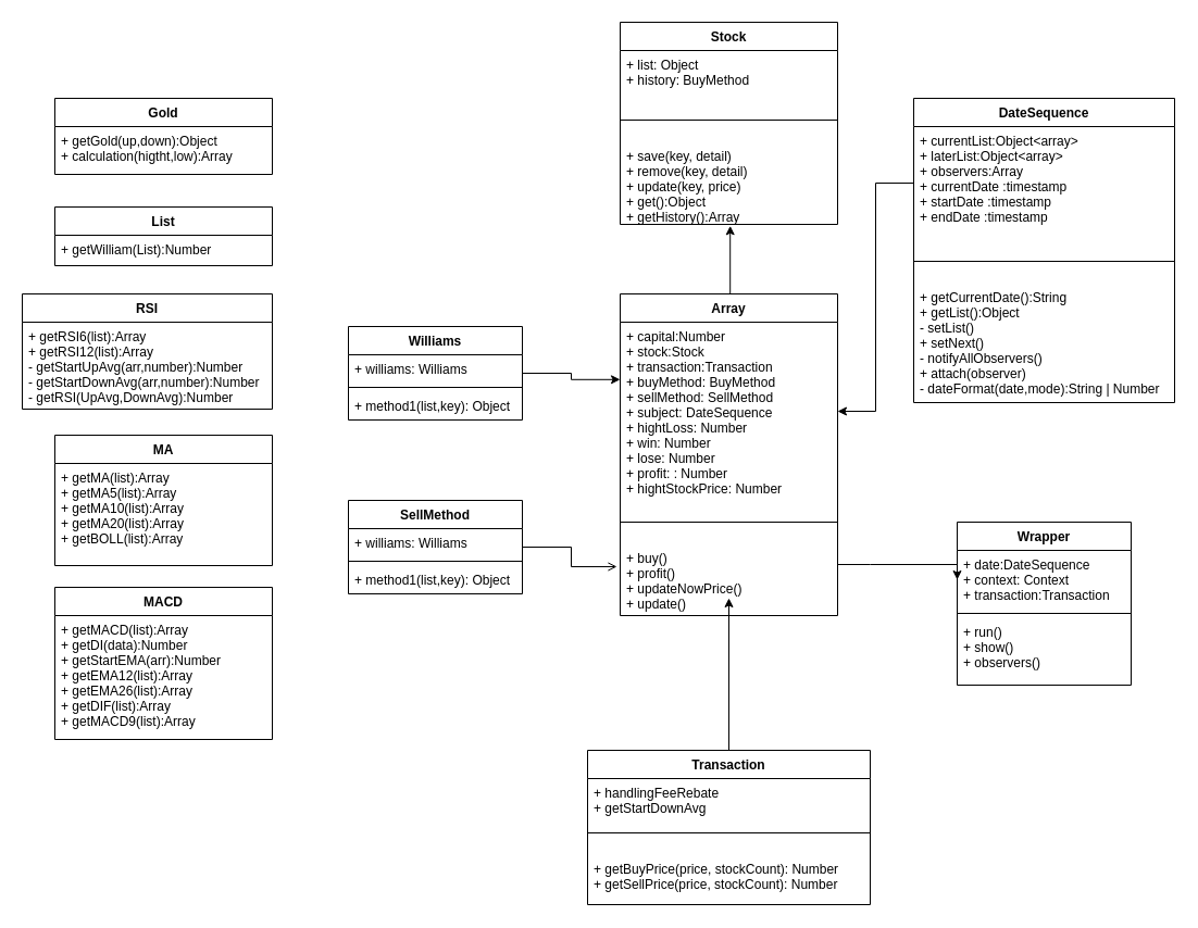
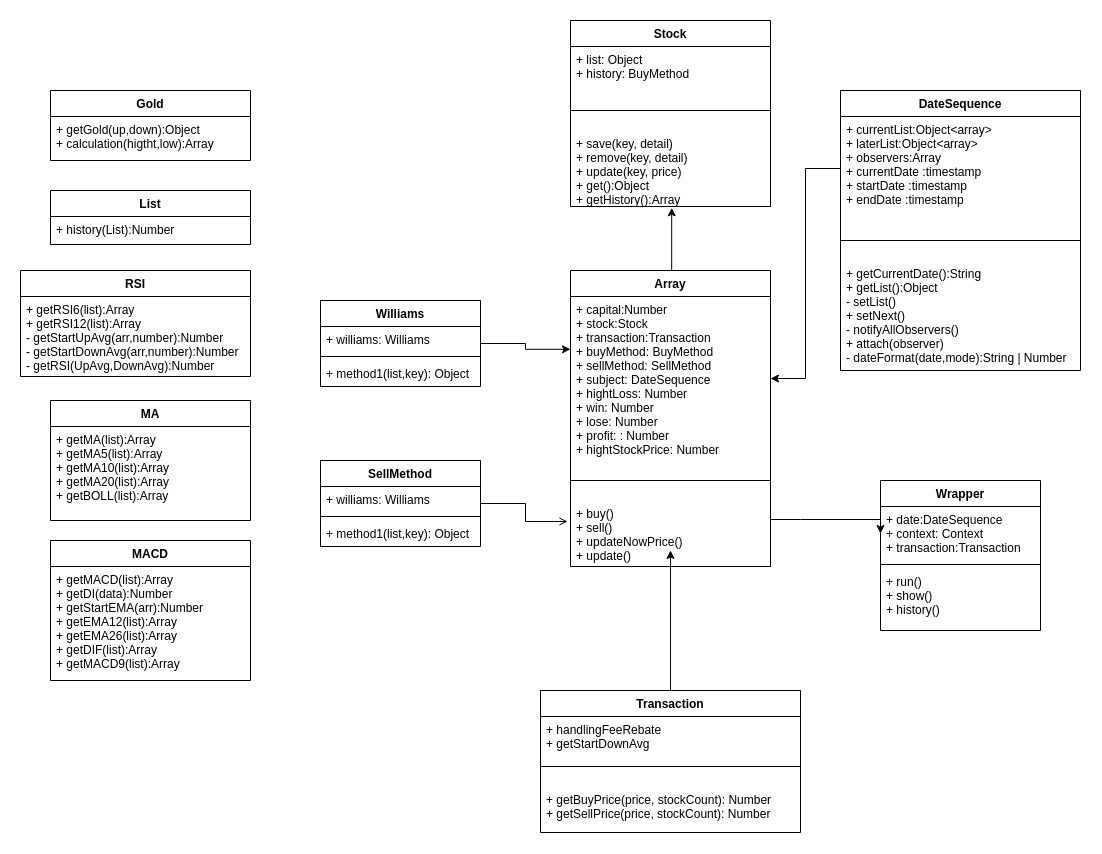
  <mxCell id="0" />
  <mxCell id="1" parent="0" />
  <mxCell id="2" style="edgeStyle=orthogonalEdgeStyle;rounded=0;orthogonalLoop=1;jettySize=auto;html=1;exitX=0.5;exitY=0;exitDx=0;exitDy=0;entryX=0.506;entryY=1.017;entryDx=0;entryDy=0;entryPerimeter=0;" parent="1" source="3" target="15" edge="1"><mxGeometry relative="1" as="geometry"><Array as="points"><mxPoint x="671" y="270" /></Array></mxGeometry></mxCell>
  <mxCell id="3" value="Array" style="swimlane;fontStyle=1;align=center;verticalAlign=top;childLayout=stackLayout;horizontal=1;startSize=26;horizontalStack=0;resizeParent=1;resizeParentMax=0;resizeLast=0;collapsible=1;marginBottom=0;" parent="1" vertex="1"><mxGeometry x="570" y="270" width="200" height="296" as="geometry" /></mxCell>
  <mxCell id="4" value="+ capital:Number&#10;+ stock:Stock&#10;+ transaction:Transaction&#10;+ buyMethod: BuyMethod&#10;+ sellMethod: SellMethod&#10;+ subject: DateSequence&#10;+ hightLoss: Number&#10;+ win: Number&#10;+ lose: Number&#10;+ profit: : Number&#10;+ hightStockPrice: Number&#10;" style="text;strokeColor=none;fillColor=none;align=left;verticalAlign=top;spacingLeft=4;spacingRight=4;overflow=hidden;rotatable=0;points=[[0,0.5],[1,0.5]];portConstraint=eastwest;" parent="3" vertex="1"><mxGeometry y="26" width="200" height="164" as="geometry" /></mxCell>
  <mxCell id="5" value="" style="line;strokeWidth=1;fillColor=none;align=left;verticalAlign=middle;spacingTop=-1;spacingLeft=3;spacingRight=3;rotatable=0;labelPosition=right;points=[];portConstraint=eastwest;" parent="3" vertex="1"><mxGeometry y="190" width="200" height="40" as="geometry" /></mxCell>
- <mxCell id="6" value="+ buy()&#10;+ profit()&#10;+ updateNowPrice()&#10;+ update()" style="text;strokeColor=none;fillColor=none;align=left;verticalAlign=top;spacingLeft=4;spacingRight=4;overflow=hidden;rotatable=0;points=[[0,0.5],[1,0.5]];portConstraint=eastwest;" parent="3" vertex="1"><mxGeometry y="230" width="200" height="66" as="geometry" /></mxCell>
+ <mxCell id="6" value="+ buy()&#10;+ sell()&#10;+ updateNowPrice()&#10;+ update()" style="text;strokeColor=none;fillColor=none;align=left;verticalAlign=top;spacingLeft=4;spacingRight=4;overflow=hidden;rotatable=0;points=[[0,0.5],[1,0.5]];portConstraint=eastwest;" parent="3" vertex="1"><mxGeometry y="230" width="200" height="66" as="geometry" /></mxCell>
  <mxCell id="7" style="edgeStyle=orthogonalEdgeStyle;rounded=0;orthogonalLoop=1;jettySize=auto;html=1;" parent="1" source="8" edge="1"><mxGeometry relative="1" as="geometry"><mxPoint x="670" y="550" as="targetPoint" /></mxGeometry></mxCell>
  <mxCell id="8" value="Transaction" style="swimlane;fontStyle=1;align=center;verticalAlign=top;childLayout=stackLayout;horizontal=1;startSize=26;horizontalStack=0;resizeParent=1;resizeParentMax=0;resizeLast=0;collapsible=1;marginBottom=0;" parent="1" vertex="1"><mxGeometry x="540" y="690" width="260" height="142" as="geometry" /></mxCell>
  <mxCell id="9" value="+ handlingFeeRebate&#10;+ getStartDownAvg" style="text;strokeColor=none;fillColor=none;align=left;verticalAlign=top;spacingLeft=4;spacingRight=4;overflow=hidden;rotatable=0;points=[[0,0.5],[1,0.5]];portConstraint=eastwest;" parent="8" vertex="1"><mxGeometry y="26" width="260" height="30" as="geometry" /></mxCell>
  <mxCell id="10" value="" style="line;strokeWidth=1;fillColor=none;align=left;verticalAlign=middle;spacingTop=-1;spacingLeft=3;spacingRight=3;rotatable=0;labelPosition=right;points=[];portConstraint=eastwest;" parent="8" vertex="1"><mxGeometry y="56" width="260" height="40" as="geometry" /></mxCell>
  <mxCell id="11" value="+ getBuyPrice(price, stockCount): Number&#10;+ getSellPrice(price, stockCount): Number" style="text;strokeColor=none;fillColor=none;align=left;verticalAlign=top;spacingLeft=4;spacingRight=4;overflow=hidden;rotatable=0;points=[[0,0.5],[1,0.5]];portConstraint=eastwest;" parent="8" vertex="1"><mxGeometry y="96" width="260" height="46" as="geometry" /></mxCell>
  <mxCell id="12" value="Stock&#10;" style="swimlane;fontStyle=1;align=center;verticalAlign=top;childLayout=stackLayout;horizontal=1;startSize=26;horizontalStack=0;resizeParent=1;resizeParentMax=0;resizeLast=0;collapsible=1;marginBottom=0;" parent="1" vertex="1"><mxGeometry x="570" y="20" width="200" height="186" as="geometry" /></mxCell>
  <mxCell id="13" value="+ list: Object&#10;+ history: BuyMethod" style="text;strokeColor=none;fillColor=none;align=left;verticalAlign=top;spacingLeft=4;spacingRight=4;overflow=hidden;rotatable=0;points=[[0,0.5],[1,0.5]];portConstraint=eastwest;" parent="12" vertex="1"><mxGeometry y="26" width="200" height="44" as="geometry" /></mxCell>
  <mxCell id="14" value="" style="line;strokeWidth=1;fillColor=none;align=left;verticalAlign=middle;spacingTop=-1;spacingLeft=3;spacingRight=3;rotatable=0;labelPosition=right;points=[];portConstraint=eastwest;" parent="12" vertex="1"><mxGeometry y="70" width="200" height="40" as="geometry" /></mxCell>
  <mxCell id="15" value="+ save(key, detail)&#10;+ remove(key, detail)&#10;+ update(key, price)&#10;+ get():Object&#10;+ getHistory():Array" style="text;strokeColor=none;fillColor=none;align=left;verticalAlign=top;spacingLeft=4;spacingRight=4;overflow=hidden;rotatable=0;points=[[0,0.5],[1,0.5]];portConstraint=eastwest;" parent="12" vertex="1"><mxGeometry y="110" width="200" height="76" as="geometry" /></mxCell>
  <mxCell id="16" value="DateSequence" style="swimlane;fontStyle=1;align=center;verticalAlign=top;childLayout=stackLayout;horizontal=1;startSize=26;horizontalStack=0;resizeParent=1;resizeParentMax=0;resizeLast=0;collapsible=1;marginBottom=0;" parent="1" vertex="1"><mxGeometry x="840" y="90" width="240" height="280" as="geometry" /></mxCell>
  <mxCell id="17" value="+ currentList:Object&lt;array&gt;&#10;+ laterList:Object&lt;array&gt;&#10;+ observers:Array&#10;+ currentDate :timestamp&#10;+ startDate :timestamp&#10;+ endDate :timestamp&#10;" style="text;strokeColor=none;fillColor=none;align=left;verticalAlign=top;spacingLeft=4;spacingRight=4;overflow=hidden;rotatable=0;points=[[0,0.5],[1,0.5]];portConstraint=eastwest;" parent="16" vertex="1"><mxGeometry y="26" width="240" height="104" as="geometry" /></mxCell>
  <mxCell id="18" value="" style="line;strokeWidth=1;fillColor=none;align=left;verticalAlign=middle;spacingTop=-1;spacingLeft=3;spacingRight=3;rotatable=0;labelPosition=right;points=[];portConstraint=eastwest;" parent="16" vertex="1"><mxGeometry y="130" width="240" height="40" as="geometry" /></mxCell>
  <mxCell id="19" value="+ getCurrentDate():String&#10;+ getList():Object&#10;- setList()&#10;+ setNext()&#10;- notifyAllObservers()&#10;+ attach(observer)&#10;- dateFormat(date,mode):String | Number" style="text;strokeColor=none;fillColor=none;align=left;verticalAlign=top;spacingLeft=4;spacingRight=4;overflow=hidden;rotatable=0;points=[[0,0.5],[1,0.5]];portConstraint=eastwest;" parent="16" vertex="1"><mxGeometry y="170" width="240" height="110" as="geometry" /></mxCell>
  <mxCell id="20" value="List" style="swimlane;fontStyle=1;align=center;verticalAlign=top;childLayout=stackLayout;horizontal=1;startSize=26;horizontalStack=0;resizeParent=1;resizeParentMax=0;resizeLast=0;collapsible=1;marginBottom=0;" parent="1" vertex="1"><mxGeometry x="50" y="190" width="200" height="54" as="geometry" /></mxCell>
- <mxCell id="21" value="+ getWilliam(List):Number" style="text;strokeColor=none;fillColor=none;align=left;verticalAlign=top;spacingLeft=4;spacingRight=4;overflow=hidden;rotatable=0;points=[[0,0.5],[1,0.5]];portConstraint=eastwest;" parent="20" vertex="1"><mxGeometry y="26" width="200" height="28" as="geometry" /></mxCell>
+ <mxCell id="21" value="+ history(List):Number" style="text;strokeColor=none;fillColor=none;align=left;verticalAlign=top;spacingLeft=4;spacingRight=4;overflow=hidden;rotatable=0;points=[[0,0.5],[1,0.5]];portConstraint=eastwest;" parent="20" vertex="1"><mxGeometry y="26" width="200" height="28" as="geometry" /></mxCell>
  <mxCell id="22" style="edgeStyle=orthogonalEdgeStyle;rounded=0;orthogonalLoop=1;jettySize=auto;html=1;entryX=0;entryY=0.322;entryDx=0;entryDy=0;entryPerimeter=0;" parent="1" source="23" target="4" edge="1"><mxGeometry relative="1" as="geometry" /></mxCell>
  <mxCell id="23" value="Williams" style="swimlane;fontStyle=1;align=center;verticalAlign=top;childLayout=stackLayout;horizontal=1;startSize=26;horizontalStack=0;resizeParent=1;resizeParentMax=0;resizeLast=0;collapsible=1;marginBottom=0;" parent="1" vertex="1"><mxGeometry x="320" y="300" width="160" height="86" as="geometry" /></mxCell>
  <mxCell id="24" value="+ williams: Williams" style="text;strokeColor=none;fillColor=none;align=left;verticalAlign=top;spacingLeft=4;spacingRight=4;overflow=hidden;rotatable=0;points=[[0,0.5],[1,0.5]];portConstraint=eastwest;" parent="23" vertex="1"><mxGeometry y="26" width="160" height="26" as="geometry" /></mxCell>
  <mxCell id="25" value="" style="line;strokeWidth=1;fillColor=none;align=left;verticalAlign=middle;spacingTop=-1;spacingLeft=3;spacingRight=3;rotatable=0;labelPosition=right;points=[];portConstraint=eastwest;" parent="23" vertex="1"><mxGeometry y="52" width="160" height="8" as="geometry" /></mxCell>
  <mxCell id="26" value="+ method1(list,key): Object" style="text;strokeColor=none;fillColor=none;align=left;verticalAlign=top;spacingLeft=4;spacingRight=4;overflow=hidden;rotatable=0;points=[[0,0.5],[1,0.5]];portConstraint=eastwest;" parent="23" vertex="1"><mxGeometry y="60" width="160" height="26" as="geometry" /></mxCell>
  <mxCell id="27" style="edgeStyle=orthogonalEdgeStyle;rounded=0;orthogonalLoop=1;jettySize=auto;html=1;entryX=-0.015;entryY=0.318;entryDx=0;entryDy=0;entryPerimeter=0;endArrow=open;" parent="1" source="28" target="6" edge="1"><mxGeometry relative="1" as="geometry" /></mxCell>
  <mxCell id="28" value="SellMethod" style="swimlane;fontStyle=1;align=center;verticalAlign=top;childLayout=stackLayout;horizontal=1;startSize=26;horizontalStack=0;resizeParent=1;resizeParentMax=0;resizeLast=0;collapsible=1;marginBottom=0;" parent="1" vertex="1"><mxGeometry x="320" y="460" width="160" height="86" as="geometry" /></mxCell>
  <mxCell id="29" value="+ williams: Williams" style="text;strokeColor=none;fillColor=none;align=left;verticalAlign=top;spacingLeft=4;spacingRight=4;overflow=hidden;rotatable=0;points=[[0,0.5],[1,0.5]];portConstraint=eastwest;" parent="28" vertex="1"><mxGeometry y="26" width="160" height="26" as="geometry" /></mxCell>
  <mxCell id="30" value="" style="line;strokeWidth=1;fillColor=none;align=left;verticalAlign=middle;spacingTop=-1;spacingLeft=3;spacingRight=3;rotatable=0;labelPosition=right;points=[];portConstraint=eastwest;" parent="28" vertex="1"><mxGeometry y="52" width="160" height="8" as="geometry" /></mxCell>
  <mxCell id="31" value="+ method1(list,key): Object" style="text;strokeColor=none;fillColor=none;align=left;verticalAlign=top;spacingLeft=4;spacingRight=4;overflow=hidden;rotatable=0;points=[[0,0.5],[1,0.5]];portConstraint=eastwest;" parent="28" vertex="1"><mxGeometry y="60" width="160" height="26" as="geometry" /></mxCell>
  <mxCell id="32" style="edgeStyle=orthogonalEdgeStyle;rounded=0;orthogonalLoop=1;jettySize=auto;html=1;" parent="1" source="17" target="4" edge="1"><mxGeometry relative="1" as="geometry" /></mxCell>
  <mxCell id="33" value="Wrapper" style="swimlane;fontStyle=1;align=center;verticalAlign=top;childLayout=stackLayout;horizontal=1;startSize=26;horizontalStack=0;resizeParent=1;resizeParentMax=0;resizeLast=0;collapsible=1;marginBottom=0;" parent="1" vertex="1"><mxGeometry x="880" y="480" width="160" height="150" as="geometry" /></mxCell>
  <mxCell id="34" value="+ date:DateSequence&#10;+ context: Context&#10;+ transaction:Transaction" style="text;strokeColor=none;fillColor=none;align=left;verticalAlign=top;spacingLeft=4;spacingRight=4;overflow=hidden;rotatable=0;points=[[0,0.5],[1,0.5]];portConstraint=eastwest;" parent="33" vertex="1"><mxGeometry y="26" width="160" height="54" as="geometry" /></mxCell>
  <mxCell id="35" value="" style="line;strokeWidth=1;fillColor=none;align=left;verticalAlign=middle;spacingTop=-1;spacingLeft=3;spacingRight=3;rotatable=0;labelPosition=right;points=[];portConstraint=eastwest;" parent="33" vertex="1"><mxGeometry y="80" width="160" height="8" as="geometry" /></mxCell>
- <mxCell id="36" value="+ run()&#10;+ show()&#10;+ observers()" style="text;strokeColor=none;fillColor=none;align=left;verticalAlign=top;spacingLeft=4;spacingRight=4;overflow=hidden;rotatable=0;points=[[0,0.5],[1,0.5]];portConstraint=eastwest;" parent="33" vertex="1"><mxGeometry y="88" width="160" height="62" as="geometry" /></mxCell>
+ <mxCell id="36" value="+ run()&#10;+ show()&#10;+ history()" style="text;strokeColor=none;fillColor=none;align=left;verticalAlign=top;spacingLeft=4;spacingRight=4;overflow=hidden;rotatable=0;points=[[0,0.5],[1,0.5]];portConstraint=eastwest;" parent="33" vertex="1"><mxGeometry y="88" width="160" height="62" as="geometry" /></mxCell>
  <mxCell id="37" style="edgeStyle=orthogonalEdgeStyle;rounded=0;orthogonalLoop=1;jettySize=auto;html=1;entryX=0;entryY=0.5;entryDx=0;entryDy=0;" parent="1" source="6" target="34" edge="1"><mxGeometry relative="1" as="geometry"><Array as="points"><mxPoint x="800" y="519" /><mxPoint x="800" y="519" /></Array></mxGeometry></mxCell>
  <mxCell id="38" value="RSI" style="swimlane;fontStyle=1;align=center;verticalAlign=top;childLayout=stackLayout;horizontal=1;startSize=26;horizontalStack=0;resizeParent=1;resizeParentMax=0;resizeLast=0;collapsible=1;marginBottom=0;" parent="1" vertex="1"><mxGeometry x="20" y="270" width="230" height="106" as="geometry" /></mxCell>
  <mxCell id="39" value="+ getRSI6(list):Array&#10;+ getRSI12(list):Array&#10;- getStartUpAvg(arr,number):Number&#10;- getStartDownAvg(arr,number):Number&#10;- getRSI(UpAvg,DownAvg):Number" style="text;strokeColor=none;fillColor=none;align=left;verticalAlign=top;spacingLeft=4;spacingRight=4;overflow=hidden;rotatable=0;points=[[0,0.5],[1,0.5]];portConstraint=eastwest;" parent="38" vertex="1"><mxGeometry y="26" width="230" height="80" as="geometry" /></mxCell>
  <mxCell id="40" value="Gold" style="swimlane;fontStyle=1;align=center;verticalAlign=top;childLayout=stackLayout;horizontal=1;startSize=26;horizontalStack=0;resizeParent=1;resizeParentMax=0;resizeLast=0;collapsible=1;marginBottom=0;" vertex="1" parent="1"><mxGeometry x="50" y="90" width="200" height="70" as="geometry" /></mxCell>
  <mxCell id="41" value="+ getGold(up,down):Object&#10;+ calculation(higtht,low):Array" style="text;strokeColor=none;fillColor=none;align=left;verticalAlign=top;spacingLeft=4;spacingRight=4;overflow=hidden;rotatable=0;points=[[0,0.5],[1,0.5]];portConstraint=eastwest;" vertex="1" parent="40"><mxGeometry y="26" width="200" height="44" as="geometry" /></mxCell>
  <mxCell id="42" value="MA" style="swimlane;fontStyle=1;align=center;verticalAlign=top;childLayout=stackLayout;horizontal=1;startSize=26;horizontalStack=0;resizeParent=1;resizeParentMax=0;resizeLast=0;collapsible=1;marginBottom=0;" vertex="1" parent="1"><mxGeometry x="50" y="400" width="200" height="120" as="geometry" /></mxCell>
  <mxCell id="43" value="+ getMA(list):Array&#10;+ getMA5(list):Array&#10;+ getMA10(list):Array&#10;+ getMA20(list):Array&#10;+ getBOLL(list):Array" style="text;strokeColor=none;fillColor=none;align=left;verticalAlign=top;spacingLeft=4;spacingRight=4;overflow=hidden;rotatable=0;points=[[0,0.5],[1,0.5]];portConstraint=eastwest;" vertex="1" parent="42"><mxGeometry y="26" width="200" height="94" as="geometry" /></mxCell>
  <mxCell id="44" value="MACD" style="swimlane;fontStyle=1;align=center;verticalAlign=top;childLayout=stackLayout;horizontal=1;startSize=26;horizontalStack=0;resizeParent=1;resizeParentMax=0;resizeLast=0;collapsible=1;marginBottom=0;" vertex="1" parent="1"><mxGeometry x="50" y="540" width="200" height="140" as="geometry" /></mxCell>
  <mxCell id="45" value="+ getMACD(list):Array&#10;+ getDI(data):Number&#10;+ getStartEMA(arr):Number&#10;+ getEMA12(list):Array&#10;+ getEMA26(list):Array&#10;+ getDIF(list):Array&#10;+ getMACD9(list):Array&#10;" style="text;strokeColor=none;fillColor=none;align=left;verticalAlign=top;spacingLeft=4;spacingRight=4;overflow=hidden;rotatable=0;points=[[0,0.5],[1,0.5]];portConstraint=eastwest;" vertex="1" parent="44"><mxGeometry y="26" width="200" height="114" as="geometry" /></mxCell>
